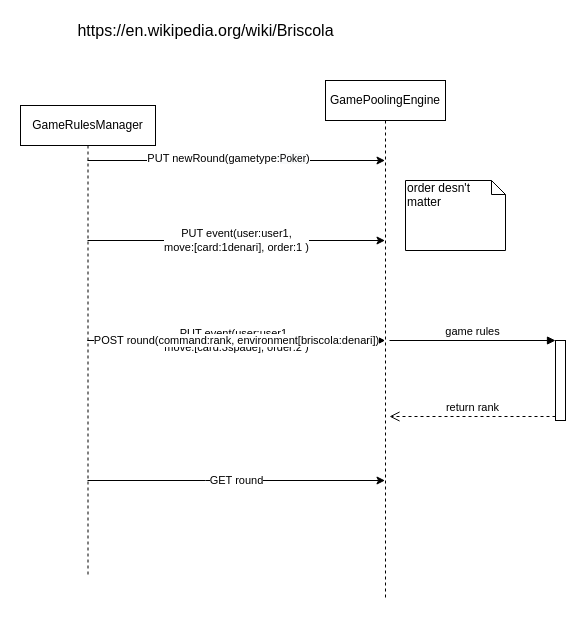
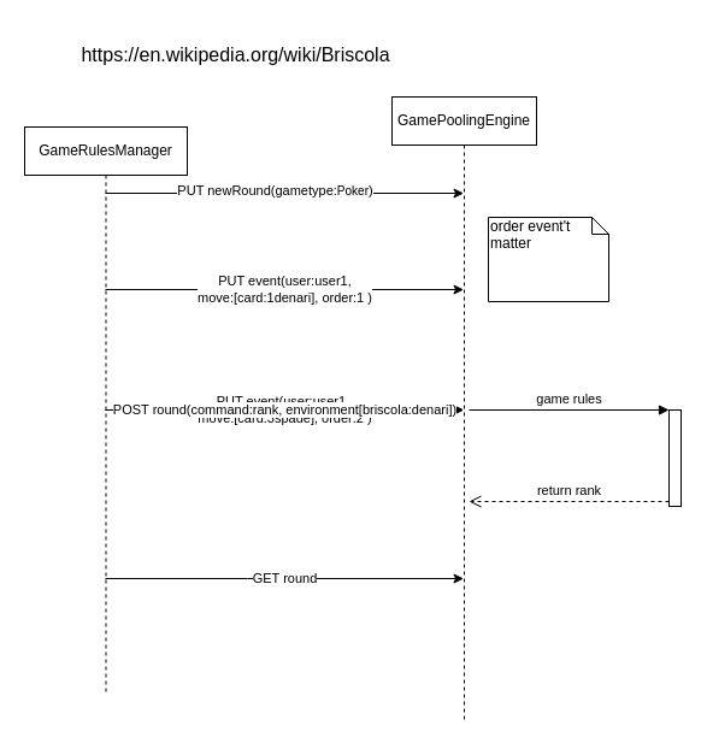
  <mxCell id="0" />
  <mxCell id="1" parent="0" />
- <mxCell id="2" value="&lt;font style=&quot;font-size: 16px&quot;&gt;https://en.wikipedia.org/wiki/Briscola&lt;/font&gt;" style="text;html=1;align=center;verticalAlign=middle;resizable=0;points=[];autosize=1;" vertex="1" parent="1"><mxGeometry x="70" y="20" width="270" height="20" as="geometry" /></mxCell>
+ <mxCell id="2" value="&lt;font style=&quot;font-size: 16px&quot;&gt;https://en.wikipedia.org/wiki/Briscola&lt;/font&gt;" style="text;html=1;align=center;verticalAlign=middle;resizable=0;points=[];autosize=1;" vertex="1" parent="1"><mxGeometry x="60" y="35" width="270" height="20" as="geometry" /></mxCell>
  <mxCell id="3" value="PUT event(user:user1,&amp;nbsp;&lt;br&gt;move:[card:3spade], order:2 )" style="edgeStyle=orthogonalEdgeStyle;rounded=0;orthogonalLoop=1;jettySize=auto;html=1;" edge="1" parent="1" source="10" target="11"><mxGeometry relative="1" as="geometry"><Array as="points"><mxPoint x="125" y="200" /><mxPoint x="125" y="200" /></Array></mxGeometry></mxCell>
  <mxCell id="4" style="edgeStyle=orthogonalEdgeStyle;rounded=0;orthogonalLoop=1;jettySize=auto;html=1;" edge="1" parent="1" source="10" target="11"><mxGeometry relative="1" as="geometry"><Array as="points"><mxPoint x="175" y="160" /><mxPoint x="175" y="160" /></Array></mxGeometry></mxCell>
  <mxCell id="5" value="PUT newRound(gametype:&lt;span style=&quot;font-size: 10px ; background-color: rgb(248 , 249 , 250)&quot;&gt;Poker&lt;/span&gt;)" style="edgeLabel;html=1;align=center;verticalAlign=middle;resizable=0;points=[];" vertex="1" connectable="0" parent="4"><mxGeometry x="-0.043" y="4" relative="1" as="geometry"><mxPoint x="-2" y="1" as="offset" /></mxGeometry></mxCell>
  <mxCell id="6" style="edgeStyle=orthogonalEdgeStyle;rounded=0;orthogonalLoop=1;jettySize=auto;html=1;" edge="1" parent="1" source="10" target="11"><mxGeometry relative="1" as="geometry"><mxPoint x="315" y="305" as="targetPoint" /><Array as="points"><mxPoint x="215" y="240" /><mxPoint x="215" y="240" /></Array></mxGeometry></mxCell>
  <mxCell id="7" value="PUT event(user:user1, &lt;br&gt;move:[card:1denari], order:1 )" style="edgeLabel;html=1;align=center;verticalAlign=middle;resizable=0;points=[];" vertex="1" connectable="0" parent="6"><mxGeometry x="0.055" y="9" relative="1" as="geometry"><mxPoint x="-9" y="8" as="offset" /></mxGeometry></mxCell>
  <mxCell id="8" value="GET round" style="edgeStyle=orthogonalEdgeStyle;rounded=0;orthogonalLoop=1;jettySize=auto;html=1;" edge="1" parent="1" source="10" target="11"><mxGeometry relative="1" as="geometry"><Array as="points"><mxPoint x="205" y="480" /><mxPoint x="205" y="480" /></Array></mxGeometry></mxCell>
  <mxCell id="9" value="POST round(command:rank, environment[briscola:denari])" style="edgeStyle=orthogonalEdgeStyle;rounded=0;orthogonalLoop=1;jettySize=auto;html=1;" edge="1" parent="1" source="10" target="11"><mxGeometry relative="1" as="geometry"><Array as="points"><mxPoint x="135" y="300" /><mxPoint x="135" y="300" /></Array></mxGeometry></mxCell>
  <mxCell id="10" value="GameRulesManager" style="shape=umlLifeline;perimeter=lifelinePerimeter;whiteSpace=wrap;html=1;container=1;collapsible=0;recursiveResize=0;outlineConnect=0;" vertex="1" parent="1"><mxGeometry x="20" y="105" width="135" height="470" as="geometry" /></mxCell>
  <mxCell id="11" value="GamePoolingEngine" style="shape=umlLifeline;perimeter=lifelinePerimeter;whiteSpace=wrap;html=1;container=1;collapsible=0;recursiveResize=0;outlineConnect=0;" vertex="1" parent="1"><mxGeometry x="325" y="80" width="120" height="520" as="geometry" /></mxCell>
  <mxCell id="12" value="" style="html=1;points=[];perimeter=orthogonalPerimeter;" vertex="1" parent="1"><mxGeometry x="555" y="340" width="10" height="80" as="geometry" /></mxCell>
  <mxCell id="13" value="game rules" style="html=1;verticalAlign=bottom;endArrow=block;entryX=0;entryY=0;" edge="1" target="12" parent="1"><mxGeometry relative="1" as="geometry"><mxPoint x="389" y="340" as="sourcePoint" /></mxGeometry></mxCell>
  <mxCell id="14" value="return rank" style="html=1;verticalAlign=bottom;endArrow=open;dashed=1;endSize=8;exitX=0;exitY=0.95;" edge="1" source="12" parent="1"><mxGeometry relative="1" as="geometry"><mxPoint x="389" y="416" as="targetPoint" /></mxGeometry></mxCell>
- <mxCell id="15" value="order desn't matter" style="shape=note;whiteSpace=wrap;html=1;size=14;verticalAlign=top;align=left;spacingTop=-6;" vertex="1" parent="1"><mxGeometry x="405" y="180" width="100" height="70" as="geometry" /></mxCell>
+ <mxCell id="15" value="order event't matter" style="shape=note;whiteSpace=wrap;html=1;size=14;verticalAlign=top;align=left;spacingTop=-6;" vertex="1" parent="1"><mxGeometry x="405" y="180" width="100" height="70" as="geometry" /></mxCell>
